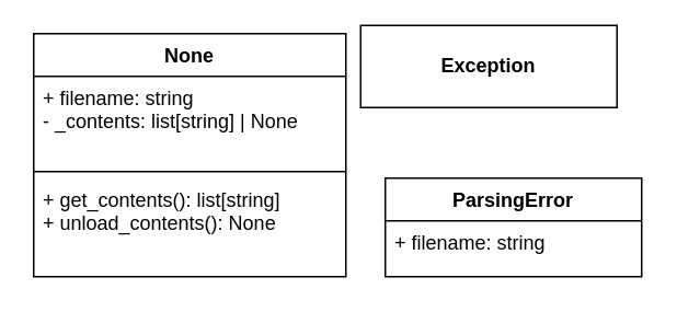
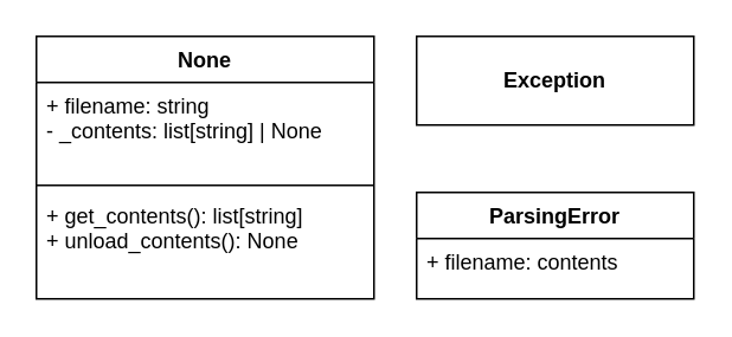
  <mxCell id="0" />
  <mxCell id="1" parent="0" />
  <mxCell id="2" value="None" style="swimlane;fontStyle=1;align=center;verticalAlign=top;childLayout=stackLayout;horizontal=1;startSize=26;horizontalStack=0;resizeParent=1;resizeParentMax=0;resizeLast=0;collapsible=1;marginBottom=0;whiteSpace=wrap;html=1;fillColor=none;" parent="1" vertex="1"><mxGeometry x="20" y="20" width="190" height="148" as="geometry"><mxRectangle x="330" y="240" width="60" height="30" as="alternateBounds" /></mxGeometry></mxCell>
  <mxCell id="3" value="&lt;div&gt;+ filename: string&lt;/div&gt;&lt;div&gt;- _contents: list[string] | None&lt;br&gt;&lt;/div&gt;" style="text;align=left;verticalAlign=top;spacingLeft=4;spacingRight=4;overflow=hidden;rotatable=0;points=[[0,0.5],[1,0.5]];portConstraint=eastwest;whiteSpace=wrap;html=1;" parent="2" vertex="1"><mxGeometry y="26" width="190" height="54" as="geometry" /></mxCell>
  <mxCell id="4" value="" style="line;strokeWidth=1;fillColor=none;align=left;verticalAlign=middle;spacingTop=-1;spacingLeft=3;spacingRight=3;rotatable=0;labelPosition=right;points=[];portConstraint=eastwest;strokeColor=inherit;" parent="2" vertex="1"><mxGeometry y="80" width="190" height="8" as="geometry" /></mxCell>
  <mxCell id="5" value="&lt;div&gt;+ get_contents(): list[string]&lt;/div&gt;&lt;div&gt;+ unload_contents(): None&lt;br&gt;&lt;/div&gt;" style="text;strokeColor=none;fillColor=none;align=left;verticalAlign=top;spacingLeft=4;spacingRight=4;overflow=hidden;rotatable=0;points=[[0,0.5],[1,0.5]];portConstraint=eastwest;whiteSpace=wrap;html=1;" parent="2" vertex="1"><mxGeometry y="88" width="190" height="60" as="geometry" /></mxCell>
  <mxCell id="6" value="&lt;div&gt;ParsingError&lt;/div&gt;" style="swimlane;fontStyle=1;align=center;verticalAlign=top;childLayout=stackLayout;horizontal=1;startSize=26;horizontalStack=0;resizeParent=1;resizeParentMax=0;resizeLast=0;collapsible=1;marginBottom=0;whiteSpace=wrap;html=1;fillColor=none;" parent="1" vertex="1"><mxGeometry x="234" y="108" width="156" height="60" as="geometry" /></mxCell>
- <mxCell id="7" value="+ filename: string" style="text;strokeColor=none;fillColor=none;align=left;verticalAlign=top;spacingLeft=4;spacingRight=4;overflow=hidden;rotatable=0;points=[[0,0.5],[1,0.5]];portConstraint=eastwest;whiteSpace=wrap;html=1;" parent="6" vertex="1"><mxGeometry y="26" width="156" height="34" as="geometry" /></mxCell>
- <mxCell id="8" value="&lt;b&gt;Exception&lt;/b&gt;" style="html=1;whiteSpace=wrap;fillColor=none;" parent="1" vertex="1"><mxGeometry x="219" y="15" width="156" height="50" as="geometry" /></mxCell>
+ <mxCell id="7" value="+ filename: contents" style="text;strokeColor=none;fillColor=none;align=left;verticalAlign=top;spacingLeft=4;spacingRight=4;overflow=hidden;rotatable=0;points=[[0,0.5],[1,0.5]];portConstraint=eastwest;whiteSpace=wrap;html=1;" parent="6" vertex="1"><mxGeometry y="26" width="156" height="34" as="geometry" /></mxCell>
+ <mxCell id="8" value="&lt;b&gt;Exception&lt;/b&gt;" style="html=1;whiteSpace=wrap;fillColor=none;" parent="1" vertex="1"><mxGeometry x="234" y="20" width="156" height="50" as="geometry" /></mxCell>
